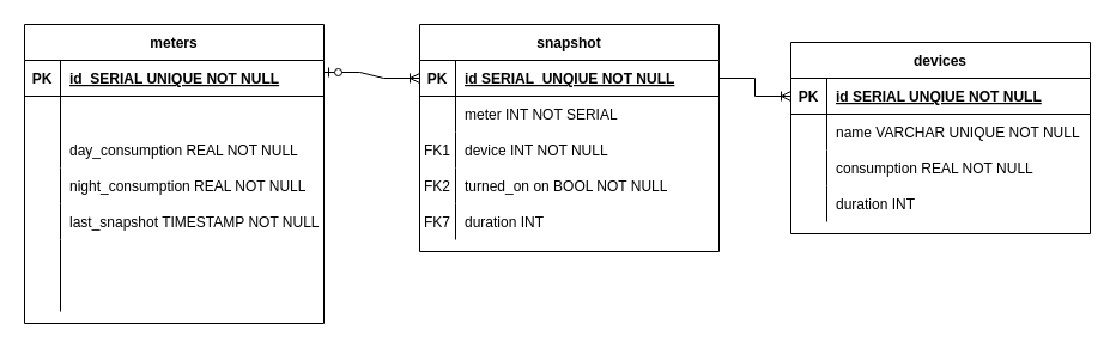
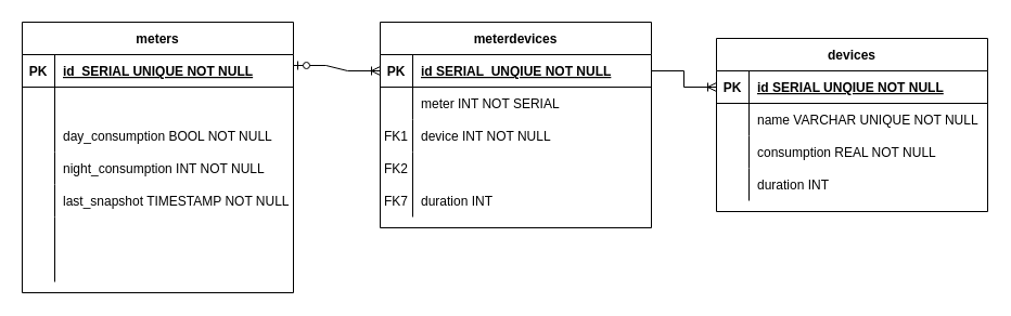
  <mxCell id="0" />
  <mxCell id="1" parent="0" />
- <mxCell id="2" value="snapshot" style="shape=table;startSize=30;container=1;collapsible=1;childLayout=tableLayout;fixedRows=1;rowLines=0;fontStyle=1;align=center;resizeLast=1;" parent="1" vertex="1"><mxGeometry x="350" y="20" width="250" height="190" as="geometry" /></mxCell>
+ <mxCell id="2" value="meterdevices" style="shape=table;startSize=30;container=1;collapsible=1;childLayout=tableLayout;fixedRows=1;rowLines=0;fontStyle=1;align=center;resizeLast=1;" parent="1" vertex="1"><mxGeometry x="350" y="20" width="250" height="190" as="geometry" /></mxCell>
  <mxCell id="3" value="" style="shape=partialRectangle;collapsible=0;dropTarget=0;pointerEvents=0;fillColor=none;points=[[0,0.5],[1,0.5]];portConstraint=eastwest;top=0;left=0;right=0;bottom=1;" parent="2" vertex="1"><mxGeometry y="30" width="250" height="30" as="geometry" /></mxCell>
  <mxCell id="4" value="PK" style="shape=partialRectangle;overflow=hidden;connectable=0;fillColor=none;top=0;left=0;bottom=0;right=0;fontStyle=1;" parent="3" vertex="1"><mxGeometry width="30" height="30" as="geometry"><mxRectangle width="30" height="30" as="alternateBounds" /></mxGeometry></mxCell>
  <mxCell id="5" value="id SERIAL  UNQIUE NOT NULL " style="shape=partialRectangle;overflow=hidden;connectable=0;fillColor=none;top=0;left=0;bottom=0;right=0;align=left;spacingLeft=6;fontStyle=5;" parent="3" vertex="1"><mxGeometry x="30" width="220" height="30" as="geometry"><mxRectangle width="220" height="30" as="alternateBounds" /></mxGeometry></mxCell>
  <mxCell id="6" style="shape=partialRectangle;collapsible=0;dropTarget=0;pointerEvents=0;fillColor=none;points=[[0,0.5],[1,0.5]];portConstraint=eastwest;top=0;left=0;right=0;bottom=0;" parent="2" vertex="1"><mxGeometry y="60" width="250" height="30" as="geometry" /></mxCell>
  <mxCell id="7" style="shape=partialRectangle;overflow=hidden;connectable=0;fillColor=none;top=0;left=0;bottom=0;right=0;" parent="6" vertex="1"><mxGeometry width="30" height="30" as="geometry"><mxRectangle width="30" height="30" as="alternateBounds" /></mxGeometry></mxCell>
  <mxCell id="8" value="meter INT NOT SERIAL" style="shape=partialRectangle;overflow=hidden;connectable=0;fillColor=none;top=0;left=0;bottom=0;right=0;align=left;spacingLeft=6;" parent="6" vertex="1"><mxGeometry x="30" width="220" height="30" as="geometry"><mxRectangle width="220" height="30" as="alternateBounds" /></mxGeometry></mxCell>
  <mxCell id="9" style="shape=partialRectangle;collapsible=0;dropTarget=0;pointerEvents=0;fillColor=none;points=[[0,0.5],[1,0.5]];portConstraint=eastwest;top=0;left=0;right=0;bottom=0;" parent="2" vertex="1"><mxGeometry y="90" width="250" height="30" as="geometry" /></mxCell>
  <mxCell id="10" value="FK1" style="shape=partialRectangle;overflow=hidden;connectable=0;fillColor=none;top=0;left=0;bottom=0;right=0;" parent="9" vertex="1"><mxGeometry width="30" height="30" as="geometry"><mxRectangle width="30" height="30" as="alternateBounds" /></mxGeometry></mxCell>
  <mxCell id="11" value="device INT NOT NULL" style="shape=partialRectangle;overflow=hidden;connectable=0;fillColor=none;top=0;left=0;bottom=0;right=0;align=left;spacingLeft=6;" parent="9" vertex="1"><mxGeometry x="30" width="220" height="30" as="geometry"><mxRectangle width="220" height="30" as="alternateBounds" /></mxGeometry></mxCell>
  <mxCell id="12" value="" style="shape=partialRectangle;collapsible=0;dropTarget=0;pointerEvents=0;fillColor=none;points=[[0,0.5],[1,0.5]];portConstraint=eastwest;top=0;left=0;right=0;bottom=0;" parent="2" vertex="1"><mxGeometry y="120" width="250" height="30" as="geometry" /></mxCell>
  <mxCell id="13" value="FK2" style="shape=partialRectangle;overflow=hidden;connectable=0;fillColor=none;top=0;left=0;bottom=0;right=0;" parent="12" vertex="1"><mxGeometry width="30" height="30" as="geometry"><mxRectangle width="30" height="30" as="alternateBounds" /></mxGeometry></mxCell>
- <mxCell id="14" value="turned_on on BOOL NOT NULL" style="shape=partialRectangle;overflow=hidden;connectable=0;fillColor=none;top=0;left=0;bottom=0;right=0;align=left;spacingLeft=6;" parent="12" vertex="1"><mxGeometry x="30" width="220" height="30" as="geometry"><mxRectangle width="220" height="30" as="alternateBounds" /></mxGeometry></mxCell>
  <mxCell id="15" value="" style="shape=partialRectangle;collapsible=0;dropTarget=0;pointerEvents=0;fillColor=none;points=[[0,0.5],[1,0.5]];portConstraint=eastwest;top=0;left=0;right=0;bottom=0;" parent="2" vertex="1"><mxGeometry y="150" width="250" height="30" as="geometry" /></mxCell>
  <mxCell id="16" value="FK7" style="shape=partialRectangle;overflow=hidden;connectable=0;fillColor=none;top=0;left=0;bottom=0;right=0;" parent="15" vertex="1"><mxGeometry width="30" height="30" as="geometry"><mxRectangle width="30" height="30" as="alternateBounds" /></mxGeometry></mxCell>
  <mxCell id="17" value="duration INT" style="shape=partialRectangle;overflow=hidden;connectable=0;fillColor=none;top=0;left=0;bottom=0;right=0;align=left;spacingLeft=6;" parent="15" vertex="1"><mxGeometry x="30" width="220" height="30" as="geometry"><mxRectangle width="220" height="30" as="alternateBounds" /></mxGeometry></mxCell>
  <mxCell id="18" value="devices" style="shape=table;startSize=30;container=1;collapsible=1;childLayout=tableLayout;fixedRows=1;rowLines=0;fontStyle=1;align=center;resizeLast=1;" parent="1" vertex="1"><mxGeometry x="660" y="35" width="250" height="160" as="geometry" /></mxCell>
  <mxCell id="19" value="" style="shape=partialRectangle;collapsible=0;dropTarget=0;pointerEvents=0;fillColor=none;points=[[0,0.5],[1,0.5]];portConstraint=eastwest;top=0;left=0;right=0;bottom=1;" parent="18" vertex="1"><mxGeometry y="30" width="250" height="30" as="geometry" /></mxCell>
  <mxCell id="20" value="PK" style="shape=partialRectangle;overflow=hidden;connectable=0;fillColor=none;top=0;left=0;bottom=0;right=0;fontStyle=1;" parent="19" vertex="1"><mxGeometry width="30" height="30" as="geometry"><mxRectangle width="30" height="30" as="alternateBounds" /></mxGeometry></mxCell>
  <mxCell id="21" value="id SERIAL UNQIUE NOT NULL " style="shape=partialRectangle;overflow=hidden;connectable=0;fillColor=none;top=0;left=0;bottom=0;right=0;align=left;spacingLeft=6;fontStyle=5;" parent="19" vertex="1"><mxGeometry x="30" width="220" height="30" as="geometry"><mxRectangle width="220" height="30" as="alternateBounds" /></mxGeometry></mxCell>
  <mxCell id="22" value="" style="shape=partialRectangle;collapsible=0;dropTarget=0;pointerEvents=0;fillColor=none;points=[[0,0.5],[1,0.5]];portConstraint=eastwest;top=0;left=0;right=0;bottom=0;" parent="18" vertex="1"><mxGeometry y="60" width="250" height="30" as="geometry" /></mxCell>
  <mxCell id="23" value="" style="shape=partialRectangle;overflow=hidden;connectable=0;fillColor=none;top=0;left=0;bottom=0;right=0;" parent="22" vertex="1"><mxGeometry width="30" height="30" as="geometry"><mxRectangle width="30" height="30" as="alternateBounds" /></mxGeometry></mxCell>
  <mxCell id="24" value="name VARCHAR UNIQUE NOT NULL" style="shape=partialRectangle;overflow=hidden;connectable=0;fillColor=none;top=0;left=0;bottom=0;right=0;align=left;spacingLeft=6;" parent="22" vertex="1"><mxGeometry x="30" width="220" height="30" as="geometry"><mxRectangle width="220" height="30" as="alternateBounds" /></mxGeometry></mxCell>
  <mxCell id="25" value="" style="shape=partialRectangle;collapsible=0;dropTarget=0;pointerEvents=0;fillColor=none;points=[[0,0.5],[1,0.5]];portConstraint=eastwest;top=0;left=0;right=0;bottom=0;" parent="18" vertex="1"><mxGeometry y="90" width="250" height="30" as="geometry" /></mxCell>
  <mxCell id="26" value="" style="shape=partialRectangle;overflow=hidden;connectable=0;fillColor=none;top=0;left=0;bottom=0;right=0;" parent="25" vertex="1"><mxGeometry width="30" height="30" as="geometry"><mxRectangle width="30" height="30" as="alternateBounds" /></mxGeometry></mxCell>
  <mxCell id="27" value="consumption REAL NOT NULL" style="shape=partialRectangle;overflow=hidden;connectable=0;fillColor=none;top=0;left=0;bottom=0;right=0;align=left;spacingLeft=6;" parent="25" vertex="1"><mxGeometry x="30" width="220" height="30" as="geometry"><mxRectangle width="220" height="30" as="alternateBounds" /></mxGeometry></mxCell>
  <mxCell id="28" style="shape=partialRectangle;collapsible=0;dropTarget=0;pointerEvents=0;fillColor=none;points=[[0,0.5],[1,0.5]];portConstraint=eastwest;top=0;left=0;right=0;bottom=0;" parent="18" vertex="1"><mxGeometry y="120" width="250" height="30" as="geometry" /></mxCell>
  <mxCell id="29" style="shape=partialRectangle;overflow=hidden;connectable=0;fillColor=none;top=0;left=0;bottom=0;right=0;" parent="28" vertex="1"><mxGeometry width="30" height="30" as="geometry"><mxRectangle width="30" height="30" as="alternateBounds" /></mxGeometry></mxCell>
  <mxCell id="30" value="duration INT" style="shape=partialRectangle;overflow=hidden;connectable=0;fillColor=none;top=0;left=0;bottom=0;right=0;align=left;spacingLeft=6;" parent="28" vertex="1"><mxGeometry x="30" width="220" height="30" as="geometry"><mxRectangle width="220" height="30" as="alternateBounds" /></mxGeometry></mxCell>
  <mxCell id="31" value="meters" style="shape=table;startSize=30;container=1;collapsible=1;childLayout=tableLayout;fixedRows=1;rowLines=0;fontStyle=1;align=center;resizeLast=1;" parent="1" vertex="1"><mxGeometry x="20" y="20" width="250" height="250" as="geometry" /></mxCell>
  <mxCell id="32" value="" style="shape=partialRectangle;collapsible=0;dropTarget=0;pointerEvents=0;fillColor=none;points=[[0,0.5],[1,0.5]];portConstraint=eastwest;top=0;left=0;right=0;bottom=1;" parent="31" vertex="1"><mxGeometry y="30" width="250" height="30" as="geometry" /></mxCell>
  <mxCell id="33" value="PK" style="shape=partialRectangle;overflow=hidden;connectable=0;fillColor=none;top=0;left=0;bottom=0;right=0;fontStyle=1;" parent="32" vertex="1"><mxGeometry width="30" height="30" as="geometry"><mxRectangle width="30" height="30" as="alternateBounds" /></mxGeometry></mxCell>
  <mxCell id="34" value="id  SERIAL UNIQUE NOT NULL " style="shape=partialRectangle;overflow=hidden;connectable=0;fillColor=none;top=0;left=0;bottom=0;right=0;align=left;spacingLeft=6;fontStyle=5;" parent="32" vertex="1"><mxGeometry x="30" width="220" height="30" as="geometry"><mxRectangle width="220" height="30" as="alternateBounds" /></mxGeometry></mxCell>
  <mxCell id="35" value="" style="shape=partialRectangle;collapsible=0;dropTarget=0;pointerEvents=0;fillColor=none;points=[[0,0.5],[1,0.5]];portConstraint=eastwest;top=0;left=0;right=0;bottom=0;" parent="31" vertex="1"><mxGeometry y="60" width="250" height="30" as="geometry" /></mxCell>
  <mxCell id="36" value="" style="shape=partialRectangle;overflow=hidden;connectable=0;fillColor=none;top=0;left=0;bottom=0;right=0;" parent="35" vertex="1"><mxGeometry width="30" height="30" as="geometry"><mxRectangle width="30" height="30" as="alternateBounds" /></mxGeometry></mxCell>
  <mxCell id="37" style="shape=partialRectangle;collapsible=0;dropTarget=0;pointerEvents=0;fillColor=none;points=[[0,0.5],[1,0.5]];portConstraint=eastwest;top=0;left=0;right=0;bottom=0;" parent="31" vertex="1"><mxGeometry y="90" width="250" height="30" as="geometry" /></mxCell>
  <mxCell id="38" style="shape=partialRectangle;overflow=hidden;connectable=0;fillColor=none;top=0;left=0;bottom=0;right=0;" parent="37" vertex="1"><mxGeometry width="30" height="30" as="geometry"><mxRectangle width="30" height="30" as="alternateBounds" /></mxGeometry></mxCell>
- <mxCell id="39" value="day_consumption REAL NOT NULL" style="shape=partialRectangle;overflow=hidden;connectable=0;fillColor=none;top=0;left=0;bottom=0;right=0;align=left;spacingLeft=6;" parent="37" vertex="1"><mxGeometry x="30" width="220" height="30" as="geometry"><mxRectangle width="220" height="30" as="alternateBounds" /></mxGeometry></mxCell>
+ <mxCell id="39" value="day_consumption BOOL NOT NULL" style="shape=partialRectangle;overflow=hidden;connectable=0;fillColor=none;top=0;left=0;bottom=0;right=0;align=left;spacingLeft=6;" parent="37" vertex="1"><mxGeometry x="30" width="220" height="30" as="geometry"><mxRectangle width="220" height="30" as="alternateBounds" /></mxGeometry></mxCell>
  <mxCell id="40" style="shape=partialRectangle;collapsible=0;dropTarget=0;pointerEvents=0;fillColor=none;points=[[0,0.5],[1,0.5]];portConstraint=eastwest;top=0;left=0;right=0;bottom=0;" parent="31" vertex="1"><mxGeometry y="120" width="250" height="30" as="geometry" /></mxCell>
  <mxCell id="41" style="shape=partialRectangle;overflow=hidden;connectable=0;fillColor=none;top=0;left=0;bottom=0;right=0;" parent="40" vertex="1"><mxGeometry width="30" height="30" as="geometry"><mxRectangle width="30" height="30" as="alternateBounds" /></mxGeometry></mxCell>
- <mxCell id="42" value="night_consumption REAL NOT NULL" style="shape=partialRectangle;overflow=hidden;connectable=0;fillColor=none;top=0;left=0;bottom=0;right=0;align=left;spacingLeft=6;" parent="40" vertex="1"><mxGeometry x="30" width="220" height="30" as="geometry"><mxRectangle width="220" height="30" as="alternateBounds" /></mxGeometry></mxCell>
+ <mxCell id="42" value="night_consumption INT NOT NULL" style="shape=partialRectangle;overflow=hidden;connectable=0;fillColor=none;top=0;left=0;bottom=0;right=0;align=left;spacingLeft=6;" parent="40" vertex="1"><mxGeometry x="30" width="220" height="30" as="geometry"><mxRectangle width="220" height="30" as="alternateBounds" /></mxGeometry></mxCell>
  <mxCell id="43" style="shape=partialRectangle;collapsible=0;dropTarget=0;pointerEvents=0;fillColor=none;points=[[0,0.5],[1,0.5]];portConstraint=eastwest;top=0;left=0;right=0;bottom=0;" parent="31" vertex="1"><mxGeometry y="150" width="250" height="30" as="geometry" /></mxCell>
  <mxCell id="44" style="shape=partialRectangle;overflow=hidden;connectable=0;fillColor=none;top=0;left=0;bottom=0;right=0;" parent="43" vertex="1"><mxGeometry width="30" height="30" as="geometry"><mxRectangle width="30" height="30" as="alternateBounds" /></mxGeometry></mxCell>
  <mxCell id="45" value="last_snapshot TIMESTAMP NOT NULL" style="shape=partialRectangle;overflow=hidden;connectable=0;fillColor=none;top=0;left=0;bottom=0;right=0;align=left;spacingLeft=6;" parent="43" vertex="1"><mxGeometry x="30" width="220" height="30" as="geometry"><mxRectangle width="220" height="30" as="alternateBounds" /></mxGeometry></mxCell>
  <mxCell id="46" style="shape=partialRectangle;collapsible=0;dropTarget=0;pointerEvents=0;fillColor=none;points=[[0,0.5],[1,0.5]];portConstraint=eastwest;top=0;left=0;right=0;bottom=0;" vertex="1" parent="31"><mxGeometry y="180" width="250" height="30" as="geometry" /></mxCell>
  <mxCell id="47" style="shape=partialRectangle;overflow=hidden;connectable=0;fillColor=none;top=0;left=0;bottom=0;right=0;" vertex="1" parent="46"><mxGeometry width="30" height="30" as="geometry"><mxRectangle width="30" height="30" as="alternateBounds" /></mxGeometry></mxCell>
  <mxCell id="48" style="shape=partialRectangle;collapsible=0;dropTarget=0;pointerEvents=0;fillColor=none;points=[[0,0.5],[1,0.5]];portConstraint=eastwest;top=0;left=0;right=0;bottom=0;" vertex="1" parent="31"><mxGeometry y="210" width="250" height="30" as="geometry" /></mxCell>
  <mxCell id="49" style="shape=partialRectangle;overflow=hidden;connectable=0;fillColor=none;top=0;left=0;bottom=0;right=0;" vertex="1" parent="48"><mxGeometry width="30" height="30" as="geometry"><mxRectangle width="30" height="30" as="alternateBounds" /></mxGeometry></mxCell>
  <mxCell id="50" style="shape=partialRectangle;overflow=hidden;connectable=0;fillColor=none;top=0;left=0;bottom=0;right=0;align=left;spacingLeft=6;" vertex="1" parent="48"><mxGeometry x="30" width="220" height="30" as="geometry"><mxRectangle width="220" height="30" as="alternateBounds" /></mxGeometry></mxCell>
  <mxCell id="51" value="" style="edgeStyle=entityRelationEdgeStyle;fontSize=12;html=1;endArrow=ERoneToMany;startArrow=ERzeroToOne;rounded=0;entryX=0;entryY=0.5;entryDx=0;entryDy=0;" parent="1" target="3" edge="1"><mxGeometry width="100" height="100" relative="1" as="geometry"><mxPoint x="270" y="60" as="sourcePoint" /><mxPoint x="340" y="-40" as="targetPoint" /></mxGeometry></mxCell>
  <mxCell id="52" value="" style="edgeStyle=entityRelationEdgeStyle;fontSize=12;html=1;endArrow=ERoneToMany;rounded=0;entryX=0;entryY=0.5;entryDx=0;entryDy=0;exitX=1;exitY=0.5;exitDx=0;exitDy=0;" parent="1" source="3" target="19" edge="1"><mxGeometry width="100" height="100" relative="1" as="geometry"><mxPoint x="250" y="400" as="sourcePoint" /><mxPoint x="350" y="300" as="targetPoint" /></mxGeometry></mxCell>
